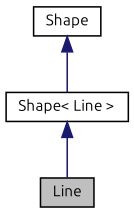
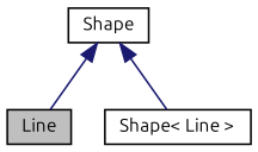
  digraph {
    fontname=Ubuntu
    node [color=black fillcolor=white fontname=Ubuntu fontsize=10 shape=record style=filled]
    edge [color=midnightblue dir=back fontname=Ubuntu fontsize=10 labelfontname=Helvetica labelfontsize=10 style=solid]
    n1 [fillcolor=grey75 fontcolor=black height=0.2 label=Line width=0.4]
    n2 [height=0.2 label="Shape\< Line \>" width=0.4]
    n3 [height=0.2 label=Shape width=0.4]
-   n2 -> n1
+   n3 -> n1
    n3 -> n2
  }
